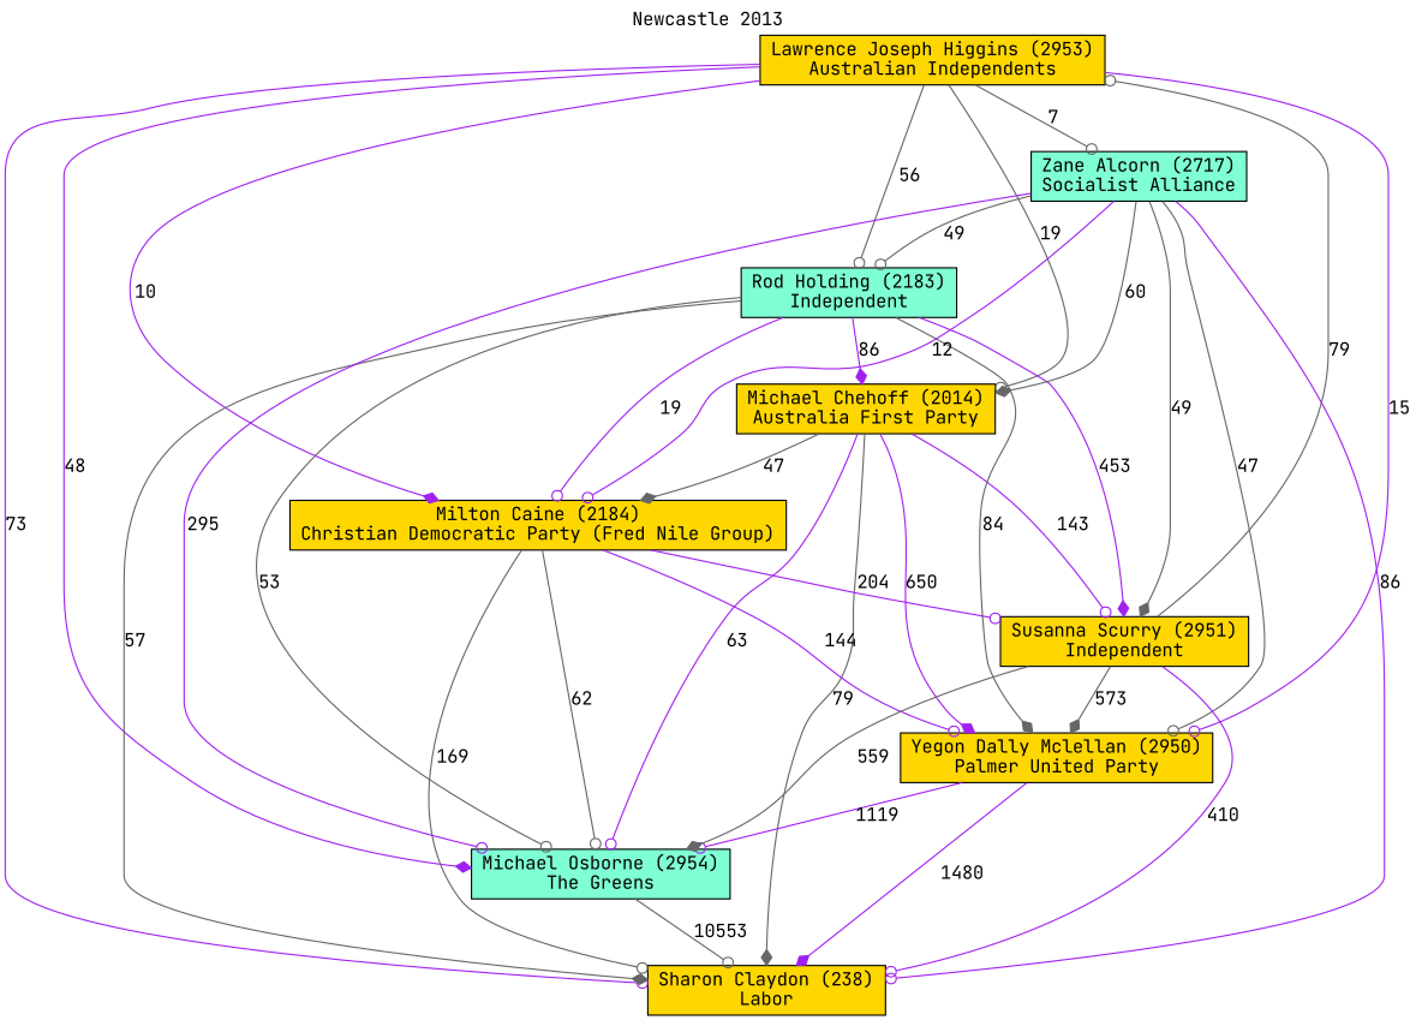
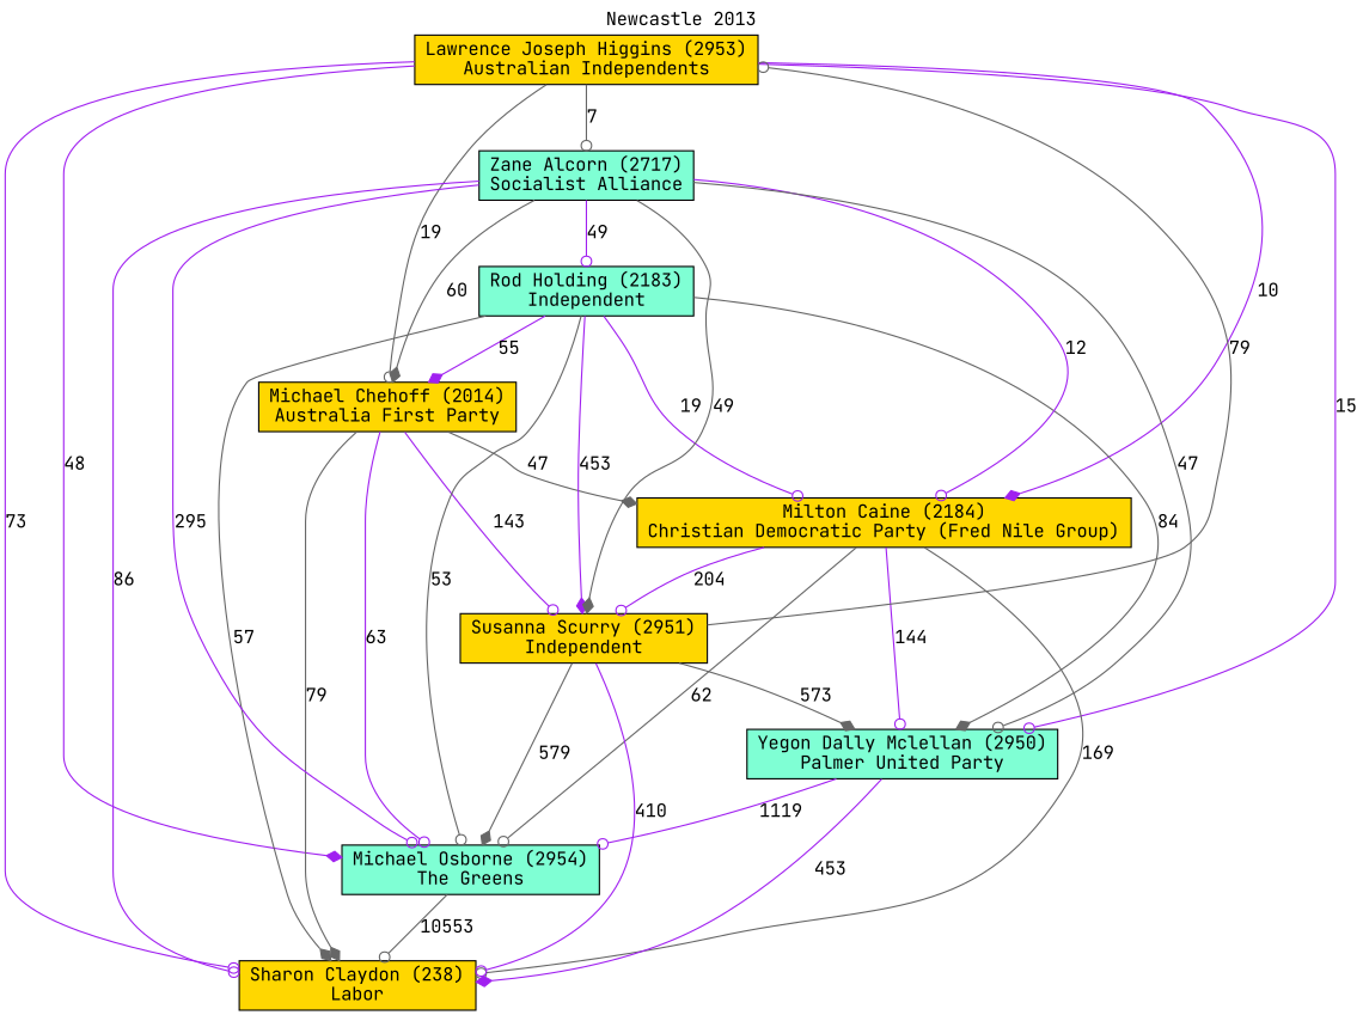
  digraph {
    fontname="JetBrains Mono"
    label="Newcastle 2013"
    labelloc=t
    mclimit=10
    node [fillcolor=gold fontname="JetBrains Mono" shape=box style=filled]
    edge [arrowhead=odot color=gray40 fontname="JetBrains Mono"]
    n1 [label="Lawrence Joseph Higgins (2953)\nAustralian Independents"]
    n2 [label="Michael Chehoff (2014)\nAustralia First Party"]
    n3 [fillcolor=aquamarine label="Michael Osborne (2954)\nThe Greens"]
    n4 [label="Milton Caine (2184)\nChristian Democratic Party (Fred Nile Group)"]
    n5 [fillcolor=aquamarine label="Rod Holding (2183)\nIndependent"]
    n6 [label="Sharon Claydon (238)\nLabor"]
-   n7 [label="Yegon Dally Mclellan (2950)\nPalmer United Party"]
+   n7 [fillcolor=aquamarine label="Yegon Dally Mclellan (2950)\nPalmer United Party"]
    n8 [fillcolor=aquamarine label="Zane Alcorn (2717)\nSocialist Alliance"]
    n9 [label="Susanna Scurry (2951)\nIndependent"]
    n1 -> n2 [label=19]
    n1 -> n3 [arrowhead=diamond color=purple label=48]
    n1 -> n4 [arrowhead=diamond color=purple label=10]
-   n1 -> n5 [label=56]
    n1 -> n6 [color=purple label=73]
    n1 -> n7 [color=purple label=15]
    n1 -> n8 [label=7]
    n2 -> n3 [color=purple label=63]
    n2 -> n4 [arrowhead=diamond label=47]
    n2 -> n6 [arrowhead=diamond label=79]
-   n2 -> n7 [arrowhead=diamond color=purple label=650]
    n2 -> n9 [color=purple label=143]
    n3 -> n6 [label=10553]
    n4 -> n3 [label=62]
    n4 -> n6 [label=169]
    n4 -> n7 [color=purple label=144]
    n4 -> n9 [color=purple label=204]
-   n5 -> n2 [arrowhead=diamond color=purple label=86]
+   n5 -> n2 [arrowhead=diamond color=purple label=55]
    n5 -> n3 [label=53]
    n5 -> n4 [color=purple label=19]
    n5 -> n6 [arrowhead=diamond label=57]
    n5 -> n7 [arrowhead=diamond label=84]
    n5 -> n9 [arrowhead=diamond color=purple label=453]
    n7 -> n3 [color=purple label=1119]
-   n7 -> n6 [arrowhead=diamond color=purple label=1480]
+   n7 -> n6 [arrowhead=diamond color=purple label=453]
    n8 -> n2 [arrowhead=diamond label=60]
    n8 -> n3 [color=purple label=295]
    n8 -> n4 [color=purple label=12]
-   n8 -> n5 [label=49]
+   n8 -> n5 [color=purple label=49]
    n8 -> n6 [color=purple label=86]
    n8 -> n7 [label=47]
    n8 -> n9 [arrowhead=diamond label=49]
    n9 -> n1 [label=79]
-   n9 -> n3 [arrowhead=diamond label=559]
+   n9 -> n3 [arrowhead=diamond label=579]
    n9 -> n6 [color=purple label=410]
    n9 -> n7 [arrowhead=diamond label=573]
  }
